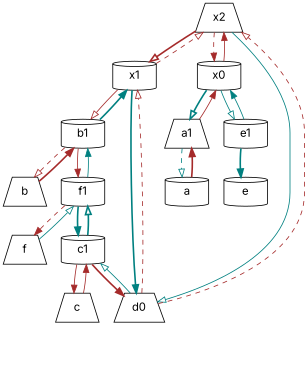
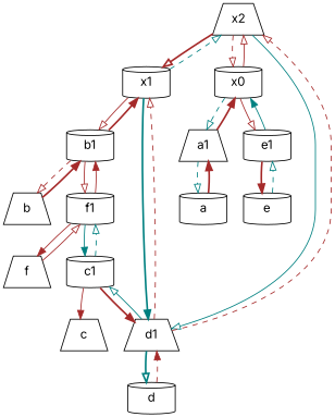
  digraph {
    fontname=Inter
    node [fontname=Inter shape=cylinder]
    edge [arrowhead=onormal color=brown fontname=Inter style=bold]
    x2 [shape=trapezium]
    x1
    x0
-   d1 [shape=trapezium label=d0]
+   d1 [shape=trapezium]
    b1
    e1
    a1 [shape=trapezium]
    c1
+   d
    f1
    c [shape=trapezium]
    f [shape=trapezium]
    b [shape=trapezium]
    e
    a
    x2 -> x1
-   x2 -> x0 [arrowhead=normal style=dashed]
+   x2 -> x0 [style=dashed]
    x2 -> d1 [color=teal style=solid]
-   x1 -> x2 [style=dashed]
+   x1 -> x2 [color=teal style=dashed]
    x1 -> d1 [arrowhead=normal color=teal]
    x1 -> b1 [style=solid]
-   x0 -> x2 [arrowhead=normal style=solid]
-   x0 -> e1 [color=teal style=solid]
-   x0 -> a1 [color=teal]
+   x0 -> x2 [style=solid]
+   x0 -> e1 [style=solid]
+   x0 -> a1 [color=teal style=dashed]
    d1 -> x2 [style=dashed]
    d1 -> x1 [style=dashed]
    d1 -> c1 [color=teal style=solid]
-   b1 -> x1 [arrowhead=normal color=teal]
-   b1 -> f1 [arrowhead=normal style=solid]
+   d1 -> d [color=teal]
+   b1 -> x1 [arrowhead=normal]
+   b1 -> f1 [style=solid]
    b1 -> b [style=dashed]
    e1 -> x0 [arrowhead=normal color=teal style=solid]
-   e1 -> e [arrowhead=normal color=teal]
-   a1 -> x0 [arrowhead=normal style=solid]
+   e1 -> e [arrowhead=normal]
+   a1 -> x0 [arrowhead=normal]
    a1 -> a [color=teal style=dashed]
    c1 -> d1 [arrowhead=normal]
-   c1 -> f1 [color=teal]
+   c1 -> f1 [color=teal style=dashed]
    c1 -> c [arrowhead=normal style=solid]
-   f1 -> b1 [arrowhead=normal color=teal style=solid]
-   f1 -> c1 [arrowhead=normal color=teal]
-   f1 -> f [arrowhead=normal style=dashed]
-   c -> c1 [arrowhead=normal style=solid]
-   f -> f1 [color=teal style=solid]
+   d -> d1 [arrowhead=normal style=dashed]
+   f1 -> b1 [arrowhead=normal style=solid]
+   f1 -> c1 [arrowhead=normal color=teal style=solid]
+   f1 -> f [arrowhead=normal style=solid]
+   f -> f1 [style=solid]
    b -> b1 [arrowhead=normal]
+   e -> e1 [color=teal style=dashed]
    a -> a1 [arrowhead=normal]
  }
